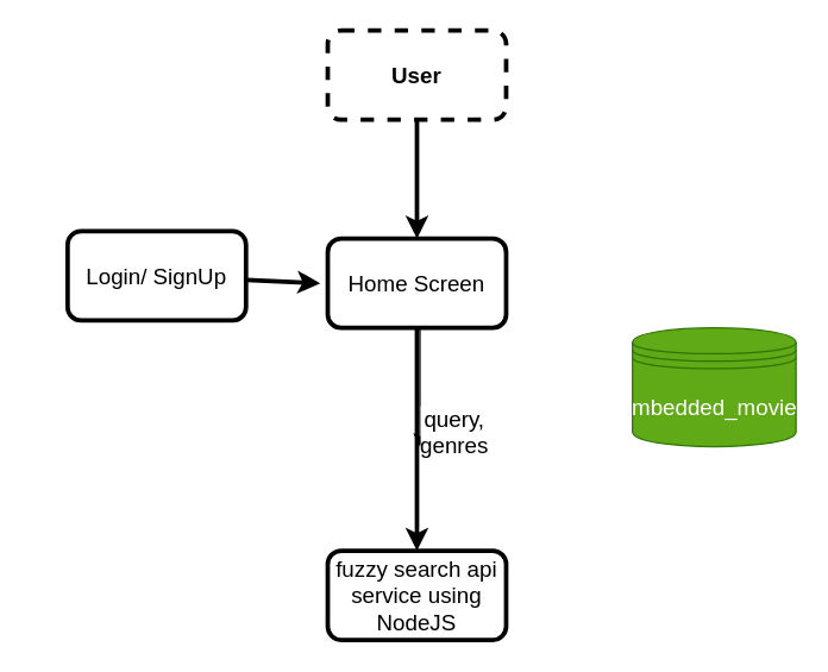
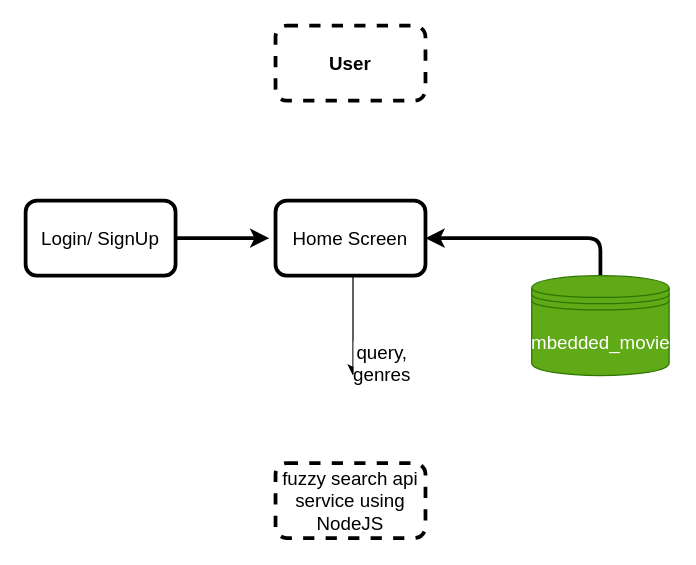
  <mxCell id="0" />
  <mxCell id="1" parent="0" />
- <mxCell id="2" value="" style="edgeStyle=none;html=1;strokeWidth=3;" parent="1" source="3" target="6" edge="1"><mxGeometry relative="1" as="geometry" /></mxCell>
  <mxCell id="3" value="&lt;b&gt;&lt;font style=&quot;font-size: 15px;&quot;&gt;User&lt;/font&gt;&lt;/b&gt;" style="rounded=1;whiteSpace=wrap;html=1;strokeWidth=3;dashed=1;" parent="1" vertex="1"><mxGeometry x="220" y="20" width="120" height="60" as="geometry" /></mxCell>
  <mxCell id="4" value="&lt;font style=&quot;font-size: 15px;&quot;&gt;query,&lt;br&gt;genres&lt;/font&gt;" style="edgeStyle=none;html=1;" parent="1" edge="1"><mxGeometry x="0.75" y="23" relative="1" as="geometry"><mxPoint x="282" y="220" as="sourcePoint" /><mxPoint x="282" y="300" as="targetPoint" /><Array as="points"><mxPoint x="282" y="260" /></Array><mxPoint as="offset" /></mxGeometry></mxCell>
- <mxCell id="5" value="" style="edgeStyle=none;html=1;strokeWidth=3;" edge="1" parent="1" source="6" target="9"><mxGeometry relative="1" as="geometry" /></mxCell>
  <mxCell id="6" value="&lt;font style=&quot;font-size: 15px;&quot;&gt;Home Screen&lt;/font&gt;" style="whiteSpace=wrap;html=1;rounded=1;strokeWidth=3;" parent="1" vertex="1"><mxGeometry x="220" y="160" width="120" height="60" as="geometry" /></mxCell>
  <mxCell id="7" style="edgeStyle=none;html=1;strokeWidth=3;" parent="1" source="8" edge="1"><mxGeometry relative="1" as="geometry"><mxPoint x="215" y="190" as="targetPoint" /></mxGeometry></mxCell>
- <mxCell id="8" value="&lt;font style=&quot;font-size: 15px;&quot;&gt;Login/ SignUp&lt;/font&gt;" style="whiteSpace=wrap;html=1;rounded=1;strokeWidth=3;" parent="1" vertex="1"><mxGeometry x="45" y="155" width="120" height="60" as="geometry" /></mxCell>
- <mxCell id="9" value="&lt;font style=&quot;font-size: 15px;&quot;&gt;fuzzy search api&lt;br&gt;service using NodeJS&lt;/font&gt;" style="whiteSpace=wrap;html=1;rounded=1;strokeWidth=3;" parent="1" vertex="1"><mxGeometry x="220" y="370" width="120" height="60" as="geometry" /></mxCell>
+ <mxCell id="8" value="&lt;font style=&quot;font-size: 15px;&quot;&gt;Login/ SignUp&lt;/font&gt;" style="whiteSpace=wrap;html=1;rounded=1;strokeWidth=3;" parent="1" vertex="1"><mxGeometry x="20" y="160" width="120" height="60" as="geometry" /></mxCell>
+ <mxCell id="9" value="&lt;font style=&quot;font-size: 15px;&quot;&gt;fuzzy search api&lt;br&gt;service using NodeJS&lt;/font&gt;" style="whiteSpace=wrap;html=1;rounded=1;strokeWidth=3;dashed=1;" parent="1" vertex="1"><mxGeometry x="220" y="370" width="120" height="60" as="geometry" /></mxCell>
+ <mxCell id="10" style="edgeStyle=none;html=1;entryX=1;entryY=0.5;entryDx=0;entryDy=0;strokeWidth=3;" parent="1" source="11" target="6" edge="1"><mxGeometry relative="1" as="geometry"><Array as="points"><mxPoint x="480" y="190" /></Array></mxGeometry></mxCell>
  <mxCell id="11" value="&lt;font style=&quot;font-size: 15px;&quot;&gt;embedded_movies&lt;/font&gt;" style="shape=datastore;whiteSpace=wrap;html=1;fillColor=#60a917;fontColor=#ffffff;strokeColor=#2D7600;" parent="1" vertex="1"><mxGeometry x="425" y="220" width="110" height="80" as="geometry" /></mxCell>
